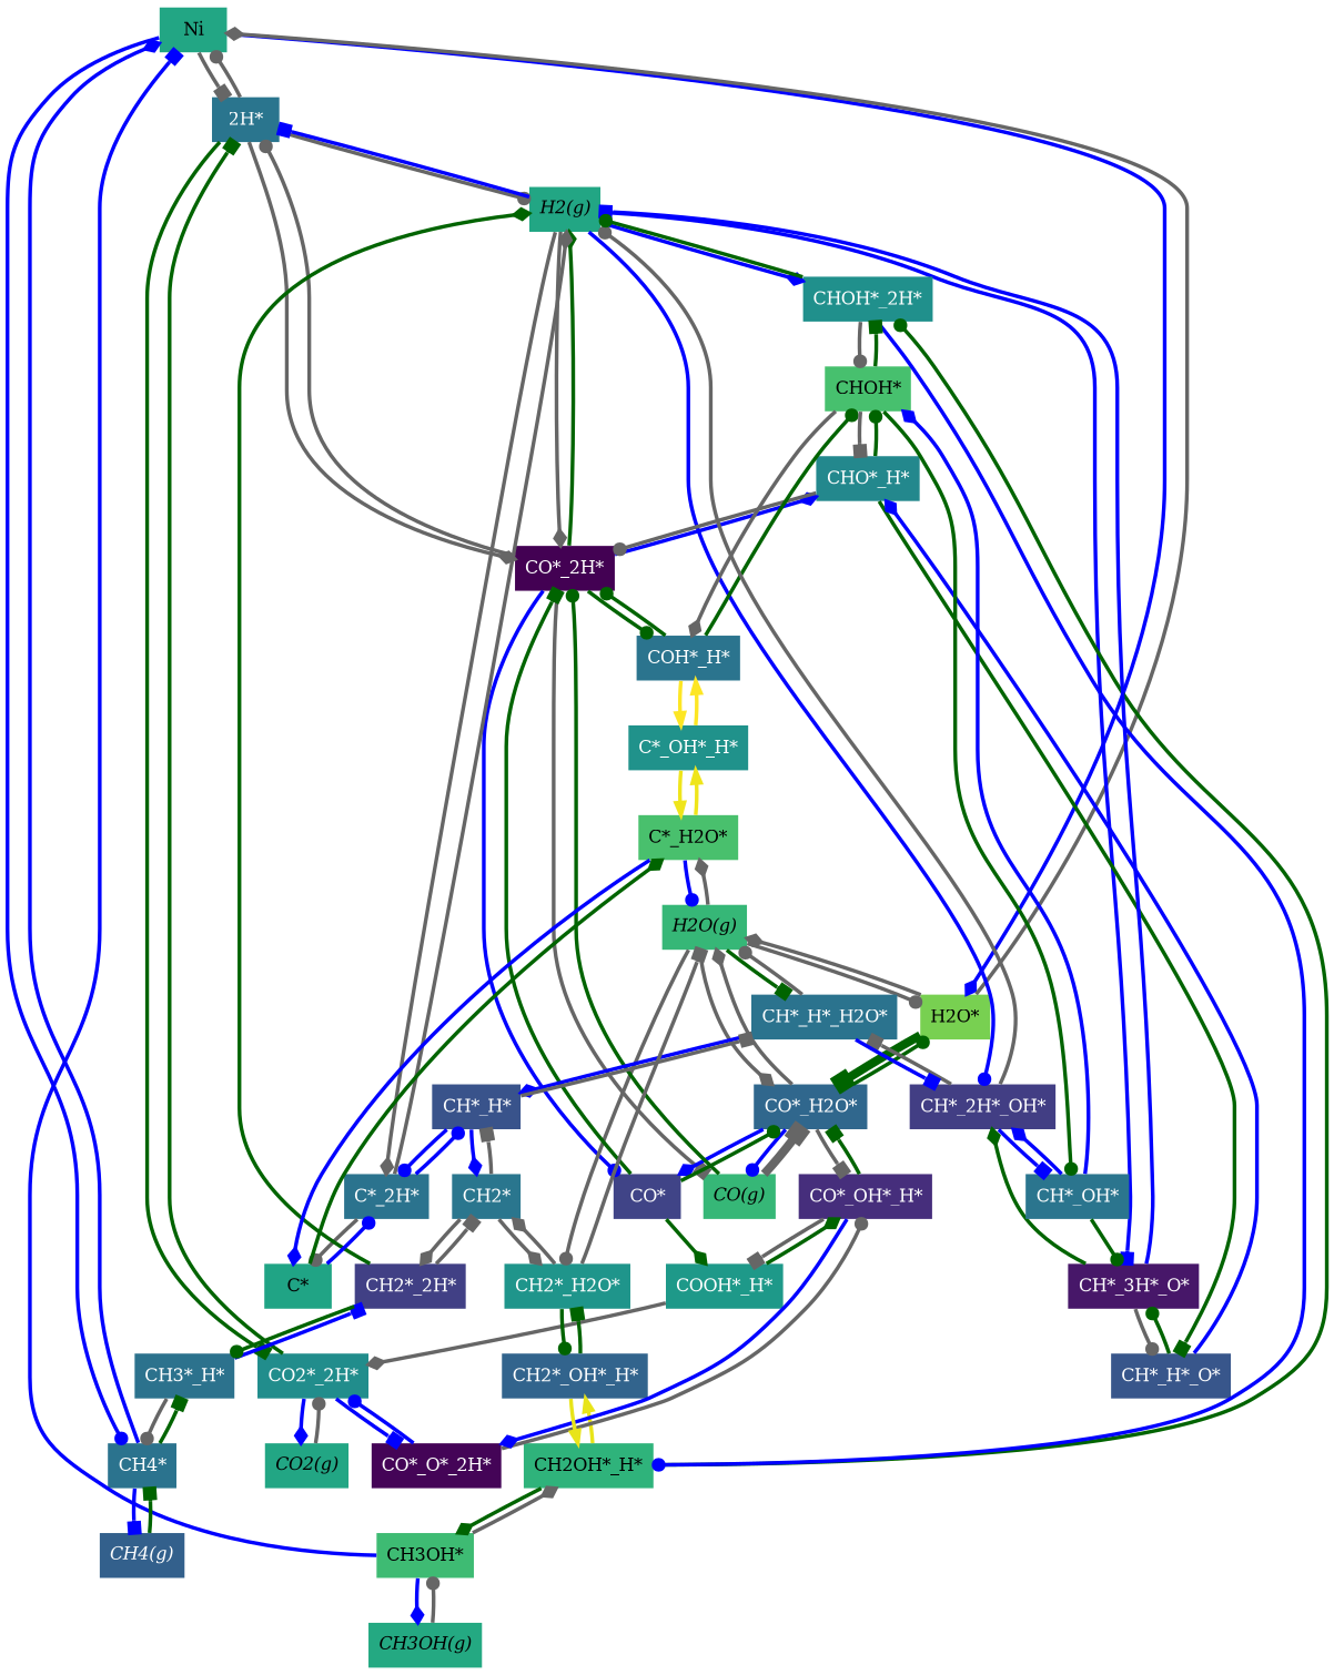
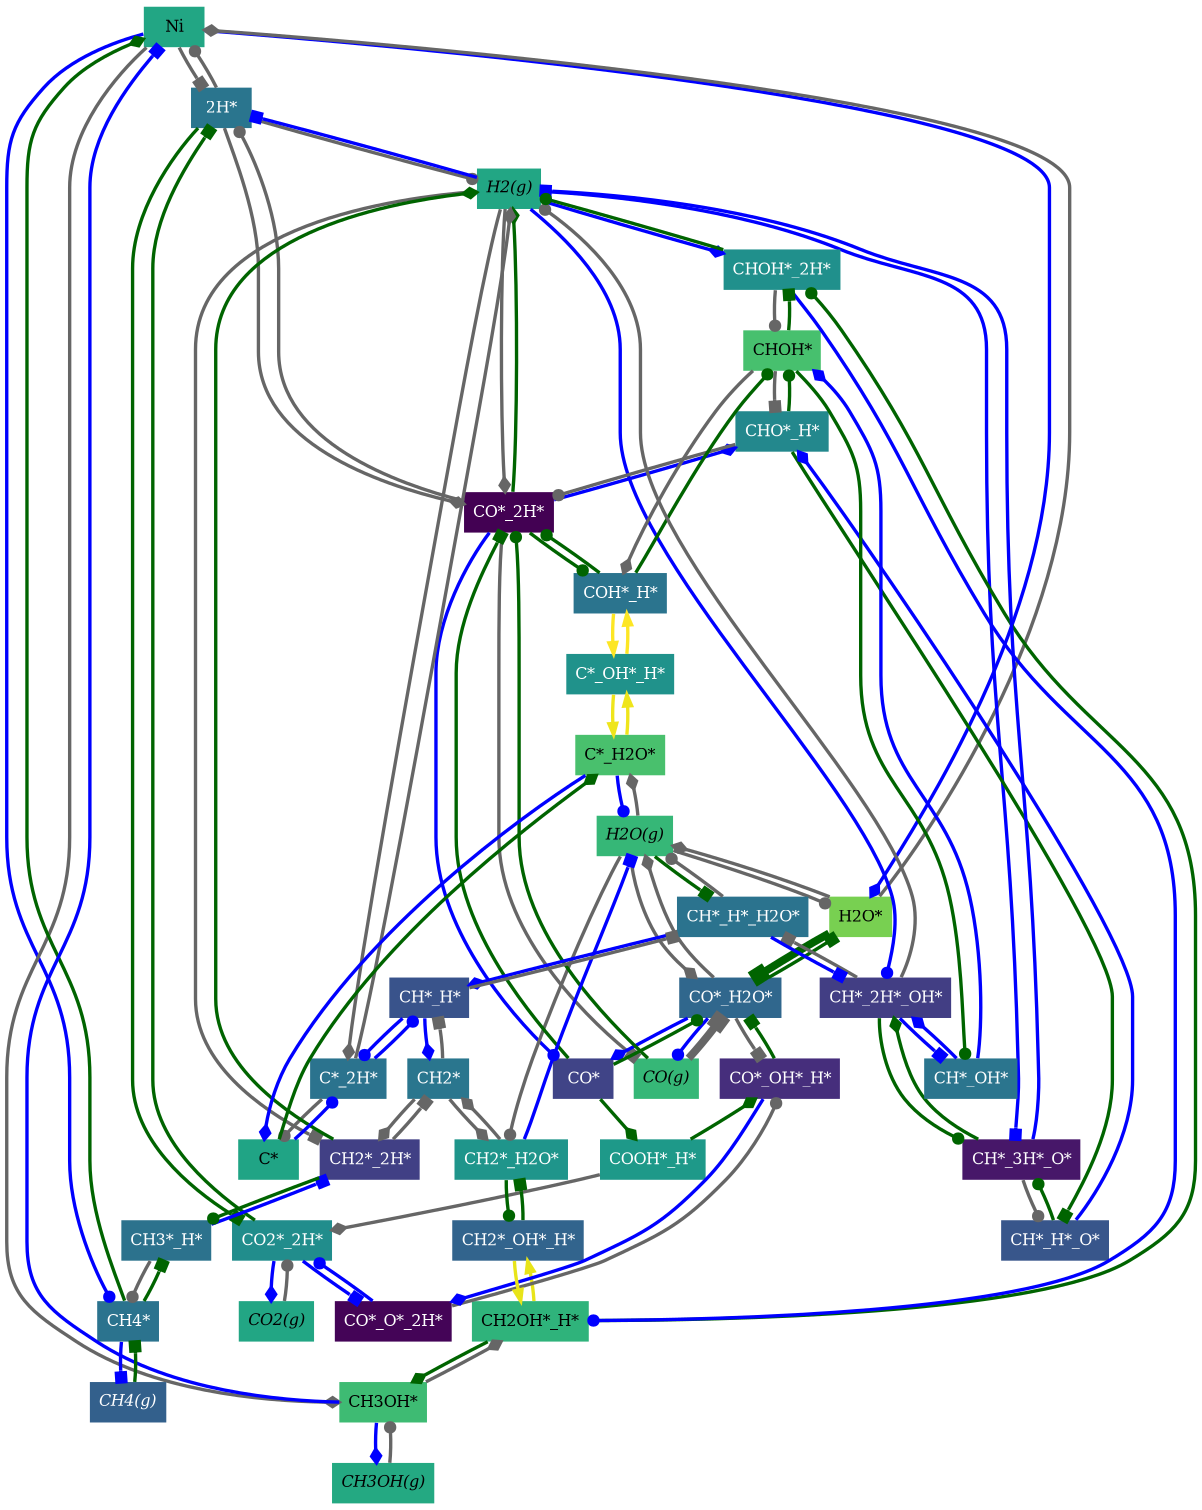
  strict digraph {
    fontname="DejaVu Serif"
    nodesep=0.25
    rankdir=TB
    ranksep=0.5
    node [fillcolor="#22a684" fontname="DejaVu Serif" shape=plaintext style=filled]
    edge [arrowhead=dot color=gray40 fontname="DejaVu Serif" penwidth=3.0 weight=2.]
    n1 [label=<         <TABLE BORDER="0" CELLBORDER="0" CELLSPACING="0" CELLPADDING="0">           <TR>             <TD><FONT COLOR="#000000">Ni</FONT></TD>           </TR>         </TABLE>         >]
    n2 [fillcolor="#2a758e" label=<         <TABLE BORDER="0" CELLBORDER="0" CELLSPACING="0" CELLPADDING="0">           <TR>             <TD><FONT COLOR="#ffffff">2H*</FONT></TD>           </TR>         </TABLE>         >]
    n3 [fillcolor="#78d051" label=<         <TABLE BORDER="0" CELLBORDER="0" CELLSPACING="0" CELLPADDING="0">           <TR>             <TD><FONT COLOR="#000000">H2O*</FONT></TD>           </TR>         </TABLE>         >]
    n4 [fillcolor="#2b738e" label=<         <TABLE BORDER="0" CELLBORDER="0" CELLSPACING="0" CELLPADDING="0">           <TR>             <TD><FONT COLOR="#ffffff">CH4*</FONT></TD>           </TR>         </TABLE>         >]
    n5 [fillcolor="#3ebb73" label=<         <TABLE BORDER="0" CELLBORDER="0" CELLSPACING="0" CELLPADDING="0">           <TR>             <TD><FONT COLOR="#000000">CH3OH*</FONT></TD>           </TR>         </TABLE>         >]
    n6 [fillcolor="#218d8c" label=<         <TABLE BORDER="0" CELLBORDER="0" CELLSPACING="0" CELLPADDING="0">           <TR>             <TD><FONT COLOR="#ffffff">CO2*_2H*</FONT></TD>           </TR>         </TABLE>         >]
    n7 [fillcolor="#430153" label=<         <TABLE BORDER="0" CELLBORDER="0" CELLSPACING="0" CELLPADDING="0">           <TR>             <TD><FONT COLOR="#ffffff">CO*_2H*</FONT></TD>           </TR>         </TABLE>         >]
    n8 [label=<         <TABLE BORDER="0" CELLBORDER="0" CELLSPACING="0" CELLPADDING="0">           <TR>             <TD><FONT COLOR="#000000"><i>H2(g)</i></FONT></TD>           </TR>         </TABLE>         >]
    n9 [fillcolor="#30678d" label=<         <TABLE BORDER="0" CELLBORDER="0" CELLSPACING="0" CELLPADDING="0">           <TR>             <TD><FONT COLOR="#ffffff">CO*_H2O*</FONT></TD>           </TR>         </TABLE>         >]
    n10 [fillcolor="#36b777" label=<         <TABLE BORDER="0" CELLBORDER="0" CELLSPACING="0" CELLPADDING="0">           <TR>             <TD><FONT COLOR="#000000"><i>H2O(g)</i></FONT></TD>           </TR>         </TABLE>         >]
    n11 [fillcolor="#2c728d" label=<         <TABLE BORDER="0" CELLBORDER="0" CELLSPACING="0" CELLPADDING="0">           <TR>             <TD><FONT COLOR="#ffffff">CH3*_H*</FONT></TD>           </TR>         </TABLE>         >]
    n12 [fillcolor="#33608c" label=<         <TABLE BORDER="0" CELLBORDER="0" CELLSPACING="0" CELLPADDING="0">           <TR>             <TD><FONT COLOR="#ffffff"><i>CH4(g)</i></FONT></TD>           </TR>         </TABLE>         >]
    n13 [fillcolor="#2fb37b" label=<         <TABLE BORDER="0" CELLBORDER="0" CELLSPACING="0" CELLPADDING="0">           <TR>             <TD><FONT COLOR="#000000">CH2OH*_H*</FONT></TD>           </TR>         </TABLE>         >]
    n14 [fillcolor="#24a982" label=<         <TABLE BORDER="0" CELLBORDER="0" CELLSPACING="0" CELLPADDING="0">           <TR>             <TD><FONT COLOR="#000000"><i>CH3OH(g)</i></FONT></TD>           </TR>         </TABLE>         >]
    n15 [fillcolor="#440457" label=<         <TABLE BORDER="0" CELLBORDER="0" CELLSPACING="0" CELLPADDING="0">           <TR>             <TD><FONT COLOR="#ffffff">CO*_O*_2H*</FONT></TD>           </TR>         </TABLE>         >]
    n16 [label=<         <TABLE BORDER="0" CELLBORDER="0" CELLSPACING="0" CELLPADDING="0">           <TR>             <TD><FONT COLOR="#000000"><i>CO2(g)</i></FONT></TD>           </TR>         </TABLE>         >]
    n17 [fillcolor="#404487" label=<         <TABLE BORDER="0" CELLBORDER="0" CELLSPACING="0" CELLPADDING="0">           <TR>             <TD><FONT COLOR="#ffffff">CO*</FONT></TD>           </TR>         </TABLE>         >]
    n18 [fillcolor="#36b777" label=<         <TABLE BORDER="0" CELLBORDER="0" CELLSPACING="0" CELLPADDING="0">           <TR>             <TD><FONT COLOR="#000000"><i>CO(g)</i></FONT></TD>           </TR>         </TABLE>         >]
    n19 [fillcolor="#23888d" label=<         <TABLE BORDER="0" CELLBORDER="0" CELLSPACING="0" CELLPADDING="0">           <TR>             <TD><FONT COLOR="#ffffff">CHO*_H*</FONT></TD>           </TR>         </TABLE>         >]
    n20 [fillcolor="#2b748e" label=<         <TABLE BORDER="0" CELLBORDER="0" CELLSPACING="0" CELLPADDING="0">           <TR>             <TD><FONT COLOR="#ffffff">COH*_H*</FONT></TD>           </TR>         </TABLE>         >]
    n21 [fillcolor="#471769" label=<         <TABLE BORDER="0" CELLBORDER="0" CELLSPACING="0" CELLPADDING="0">           <TR>             <TD><FONT COLOR="#ffffff">CH*_3H*_O*</FONT></TD>           </TR>         </TABLE>         >]
    n22 [fillcolor="#423e84" label=<         <TABLE BORDER="0" CELLBORDER="0" CELLSPACING="0" CELLPADDING="0">           <TR>             <TD><FONT COLOR="#ffffff">CH*_2H*_OH*</FONT></TD>           </TR>         </TABLE>         >]
    n23 [fillcolor="#2b738e" label=<         <TABLE BORDER="0" CELLBORDER="0" CELLSPACING="0" CELLPADDING="0">           <TR>             <TD><FONT COLOR="#ffffff">C*_2H*</FONT></TD>           </TR>         </TABLE>         >]
    n24 [fillcolor="#414085" label=<         <TABLE BORDER="0" CELLBORDER="0" CELLSPACING="0" CELLPADDING="0">           <TR>             <TD><FONT COLOR="#ffffff">CH2*_2H*</FONT></TD>           </TR>         </TABLE>         >]
    n25 [fillcolor="#20908c" label=<         <TABLE BORDER="0" CELLBORDER="0" CELLSPACING="0" CELLPADDING="0">           <TR>             <TD><FONT COLOR="#ffffff">CHOH*_2H*</FONT></TD>           </TR>         </TABLE>         >]
    n26 [fillcolor="#1e9989" label=<         <TABLE BORDER="0" CELLBORDER="0" CELLSPACING="0" CELLPADDING="0">           <TR>             <TD><FONT COLOR="#ffffff">COOH*_H*</FONT></TD>           </TR>         </TABLE>         >]
    n27 [fillcolor="#462e7c" label=<         <TABLE BORDER="0" CELLBORDER="0" CELLSPACING="0" CELLPADDING="0">           <TR>             <TD><FONT COLOR="#ffffff">CO*_OH*_H*</FONT></TD>           </TR>         </TABLE>         >]
    n28 [fillcolor="#2b738e" label=<         <TABLE BORDER="0" CELLBORDER="0" CELLSPACING="0" CELLPADDING="0">           <TR>             <TD><FONT COLOR="#ffffff">CH*_H*_H2O*</FONT></TD>           </TR>         </TABLE>         >]
    n29 [fillcolor="#1f958b" label=<         <TABLE BORDER="0" CELLBORDER="0" CELLSPACING="0" CELLPADDING="0">           <TR>             <TD><FONT COLOR="#ffffff">CH2*_H2O*</FONT></TD>           </TR>         </TABLE>         >]
    n30 [fillcolor="#49c06d" label=<         <TABLE BORDER="0" CELLBORDER="0" CELLSPACING="0" CELLPADDING="0">           <TR>             <TD><FONT COLOR="#000000">C*_H2O*</FONT></TD>           </TR>         </TABLE>         >]
    n31 [fillcolor="#38568b" label=<         <TABLE BORDER="0" CELLBORDER="0" CELLSPACING="0" CELLPADDING="0">           <TR>             <TD><FONT COLOR="#ffffff">CH*_H*_O*</FONT></TD>           </TR>         </TABLE>         >]
    n32 [fillcolor="#47c06e" label=<         <TABLE BORDER="0" CELLBORDER="0" CELLSPACING="0" CELLPADDING="0">           <TR>             <TD><FONT COLOR="#000000">CHOH*</FONT></TD>           </TR>         </TABLE>         >]
    n33 [fillcolor="#20928b" label=<         <TABLE BORDER="0" CELLBORDER="0" CELLSPACING="0" CELLPADDING="0">           <TR>             <TD><FONT COLOR="#ffffff">C*_OH*_H*</FONT></TD>           </TR>         </TABLE>         >]
    n34 [fillcolor="#2b758e" label=<         <TABLE BORDER="0" CELLBORDER="0" CELLSPACING="0" CELLPADDING="0">           <TR>             <TD><FONT COLOR="#ffffff">CH*_OH*</FONT></TD>           </TR>         </TABLE>         >]
    n35 [fillcolor="#39538b" label=<         <TABLE BORDER="0" CELLBORDER="0" CELLSPACING="0" CELLPADDING="0">           <TR>             <TD><FONT COLOR="#ffffff">CH*_H*</FONT></TD>           </TR>         </TABLE>         >]
    n36 [fillcolor="#2a768e" label=<         <TABLE BORDER="0" CELLBORDER="0" CELLSPACING="0" CELLPADDING="0">           <TR>             <TD><FONT COLOR="#ffffff">CH2*</FONT></TD>           </TR>         </TABLE>         >]
    n37 [fillcolor="#20a485" label=<         <TABLE BORDER="0" CELLBORDER="0" CELLSPACING="0" CELLPADDING="0">           <TR>             <TD><FONT COLOR="#000000">C*</FONT></TD>           </TR>         </TABLE>         >]
    n38 [fillcolor="#32648d" label=<         <TABLE BORDER="0" CELLBORDER="0" CELLSPACING="0" CELLPADDING="0">           <TR>             <TD><FONT COLOR="#ffffff">CH2*_OH*_H*</FONT></TD>           </TR>         </TABLE>         >]
    n1 -> n2 [arrowhead=box penwidth=3.0000000000000027]
    n1 -> n3 [arrowhead=diamond color=blue penwidth=3.0000000000339853]
    n1 -> n4 [color=blue]
+   n1 -> n5 [arrowhead=diamond penwidth=3.0000000000000138]
    n2 -> n1
    n2 -> n6 [arrowhead=box color=darkgreen]
    n2 -> n7 [arrowhead=diamond]
    n2 -> n8
    n3 -> n1 [arrowhead=diamond penwidth=3.0003026189335427]
    n3 -> n9 [arrowhead=box color=darkgreen penwidth=7.0]
    n3 -> n10 [arrowhead=diamond penwidth=3.0003026189335427]
-   n4 -> n1 [arrowhead=diamond color=blue]
+   n4 -> n1 [arrowhead=diamond color=darkgreen]
    n4 -> n11 [arrowhead=box color=darkgreen]
    n4 -> n12 [arrowhead=box color=blue]
    n5 -> n1 [arrowhead=box color=blue penwidth=3.0000000003303313]
    n5 -> n13 [arrowhead=diamond]
    n5 -> n14 [arrowhead=diamond color=blue penwidth=3.0000000003303313]
    n6 -> n2 [arrowhead=box color=darkgreen]
    n6 -> n15 [arrowhead=box color=blue]
    n6 -> n16 [arrowhead=diamond color=blue]
    n7 -> n2
    n7 -> n8 [arrowhead=diamond color=darkgreen]
    n7 -> n17 [color=blue]
    n7 -> n18 [arrowhead=box]
    n7 -> n19 [arrowhead=diamond color=blue]
    n7 -> n20 [color=darkgreen]
    n8 -> n2 [arrowhead=box color=blue penwidth=3.0000000000000027]
    n8 -> n7 [arrowhead=diamond]
    n8 -> n21 [arrowhead=box color=blue]
    n8 -> n22 [color=blue]
    n8 -> n23 [arrowhead=diamond penwidth=3.0000000000000007]
+   n8 -> n24 [arrowhead=box]
    n8 -> n25 [arrowhead=diamond color=blue penwidth=3.000000004405873]
-   n9 -> n3 [color=darkgreen]
+   n9 -> n3 [arrowhead=box color=darkgreen]
    n9 -> n10 [arrowhead=diamond]
    n9 -> n17 [arrowhead=diamond color=blue]
    n9 -> n18 [color=blue]
    n9 -> n27 [arrowhead=box]
    n10 -> n3 [penwidth=3.0000000000339853]
    n10 -> n9 [arrowhead=diamond]
    n10 -> n28 [arrowhead=box color=darkgreen]
    n10 -> n29
    n10 -> n30 [arrowhead=diamond penwidth=3.000000000010219]
    n11 -> n4
    n11 -> n24 [arrowhead=box color=blue]
    n12 -> n4 [arrowhead=box color=darkgreen]
    n13 -> n5 [arrowhead=diamond color=darkgreen]
    n13 -> n25 [color=darkgreen]
    n13 -> n38 [color="#e8e419" arrowhead=""]
    n14 -> n5 [penwidth=3.0000000000000138]
    n15 -> n6 [color=blue]
    n15 -> n27
    n16 -> n6
    n17 -> n7 [arrowhead=box color=darkgreen]
    n17 -> n9 [color=darkgreen]
    n17 -> n26 [arrowhead=diamond color=darkgreen]
    n18 -> n7 [color=darkgreen]
    n18 -> n9 [arrowhead=box penwidth=7.0]
    n19 -> n7
    n19 -> n31 [arrowhead=box color=darkgreen]
    n19 -> n32 [color=darkgreen]
    n20 -> n7 [color=darkgreen]
    n20 -> n32 [color=darkgreen]
    n20 -> n33 [color="#fde624" arrowhead=""]
    n21 -> n8 [arrowhead=box color=blue]
    n21 -> n22 [arrowhead=diamond color=darkgreen]
    n21 -> n31
    n22 -> n8
-   n34 -> n21 [color=darkgreen]
+   n22 -> n21 [color=darkgreen]
    n22 -> n28 [arrowhead=box]
    n22 -> n34 [arrowhead=box color=blue]
    n23 -> n8 [arrowhead=diamond]
    n23 -> n35 [color=blue]
    n23 -> n37
    n24 -> n8 [arrowhead=diamond color=darkgreen]
    n24 -> n11 [color=darkgreen]
    n24 -> n36 [arrowhead=box]
    n25 -> n8 [color=darkgreen]
    n25 -> n13 [color=blue]
    n25 -> n32
    n26 -> n6 [arrowhead=diamond]
    n26 -> n27 [arrowhead=diamond color=darkgreen]
    n27 -> n9 [arrowhead=box color=darkgreen]
    n27 -> n15 [arrowhead=diamond color=blue]
-   n27 -> n26 [arrowhead=box]
    n28 -> n10
    n28 -> n22 [arrowhead=box color=blue]
    n28 -> n35 [arrowhead=diamond color=blue]
-   n29 -> n10 [arrowhead=box]
+   n29 -> n10 [arrowhead=box color=blue]
    n29 -> n36 [arrowhead=diamond]
    n29 -> n38 [color=darkgreen]
    n30 -> n10 [color=blue penwidth=3.0000000068840718]
    n30 -> n33 [color="#efe51b" arrowhead=""]
    n30 -> n37 [arrowhead=diamond color=blue penwidth=3.0000000068840718]
    n31 -> n19 [arrowhead=diamond color=blue]
    n31 -> n21 [color=darkgreen]
    n32 -> n19 [arrowhead=box]
    n32 -> n20 [arrowhead=diamond penwidth=3.0000000000014038]
    n32 -> n25 [arrowhead=box color=darkgreen penwidth=3.000000004405873]
    n32 -> n34 [color=darkgreen]
    n33 -> n20 [color="#fde624" arrowhead=""]
    n33 -> n30 [color="#efe51b" arrowhead=""]
    n34 -> n22 [arrowhead=diamond color=blue]
    n34 -> n32 [arrowhead=diamond color=blue]
    n35 -> n23 [color=blue]
    n35 -> n28 [arrowhead=box]
    n35 -> n36 [arrowhead=diamond color=blue]
    n36 -> n24 [arrowhead=diamond]
    n36 -> n29 [arrowhead=diamond]
    n36 -> n35 [arrowhead=box]
    n37 -> n23 [color=blue penwidth=3.0000000000000007]
    n37 -> n30 [arrowhead=diamond color=darkgreen penwidth=3.000000000010219]
    n38 -> n13 [color="#e8e419" arrowhead=""]
    n38 -> n29 [arrowhead=box color=darkgreen]
  }
